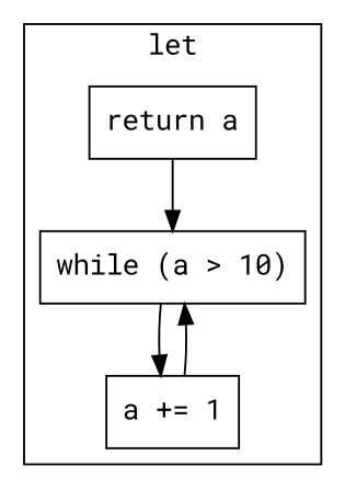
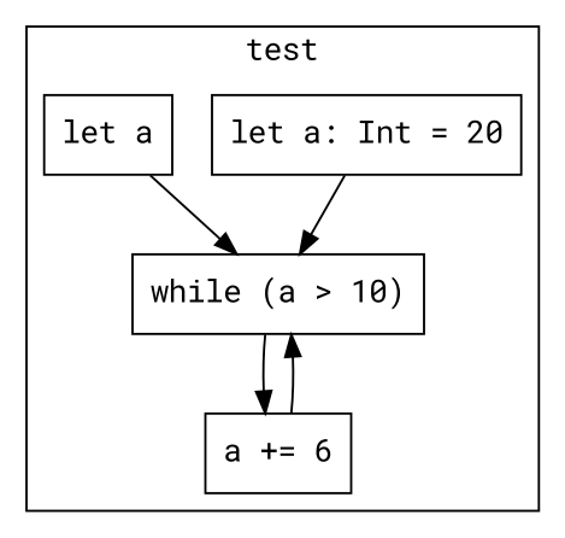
  digraph {
    fontname="Roboto Mono"
    node [fontname="Roboto Mono" shape=box]
    edge [fontname="Roboto Mono"]
+   n1 [label="let a: Int = 20"]
    n2 [label="while (a > 10)"]
-   n3 [label="a += 1"]
-   n4 [label="return a"]
+   n3 [label="a += 6"]
+   n4 [label="let a"]
    subgraph cluster_1 {
-     label=let
+     label=test
+     n1
      n2
      n3
      n4
    }
+   n1 -> n2
    n2 -> n3
    n3 -> n2
    n4 -> n2
  }
